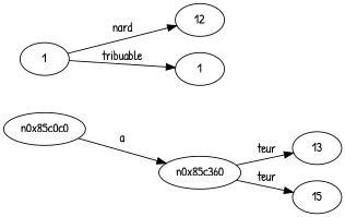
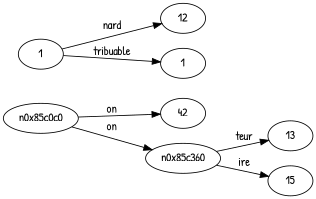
  digraph {
    fontname="Patrick Hand"
    rankdir=LR
    node [fontname="Patrick Hand"]
    edge [fontname="Patrick Hand"]
+   n1 [label=42]
    n0x85c0c0
    n0x85c360
    n4 [label=1]
    n5 [label=12]
    n6 [label=1]
    n7 [label=13]
    n8 [label=15]
-   n0x85c0c0 -> n0x85c360 [label=a]
+   n0x85c0c0 -> n1 [label=on]
+   n0x85c0c0 -> n0x85c360 [label=on]
    n0x85c360 -> n7 [label=teur]
-   n0x85c360 -> n8 [label=teur]
+   n0x85c360 -> n8 [label=ire]
    n4 -> n5 [label=nard]
    n4 -> n6 [label=tribuable]
  }
